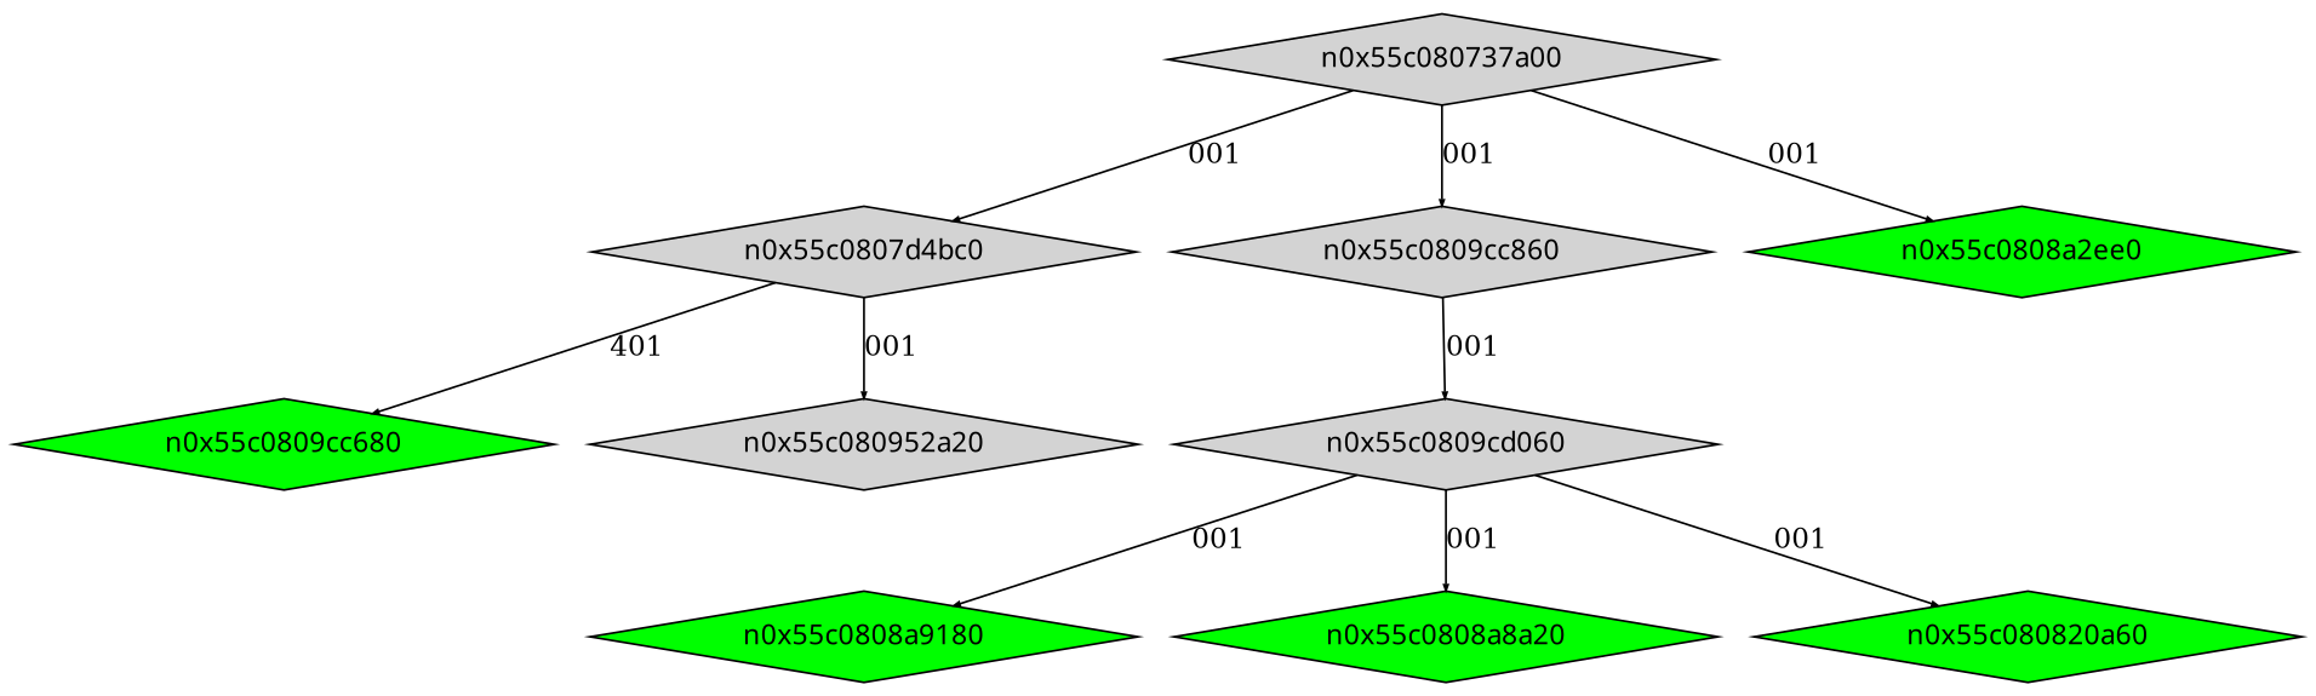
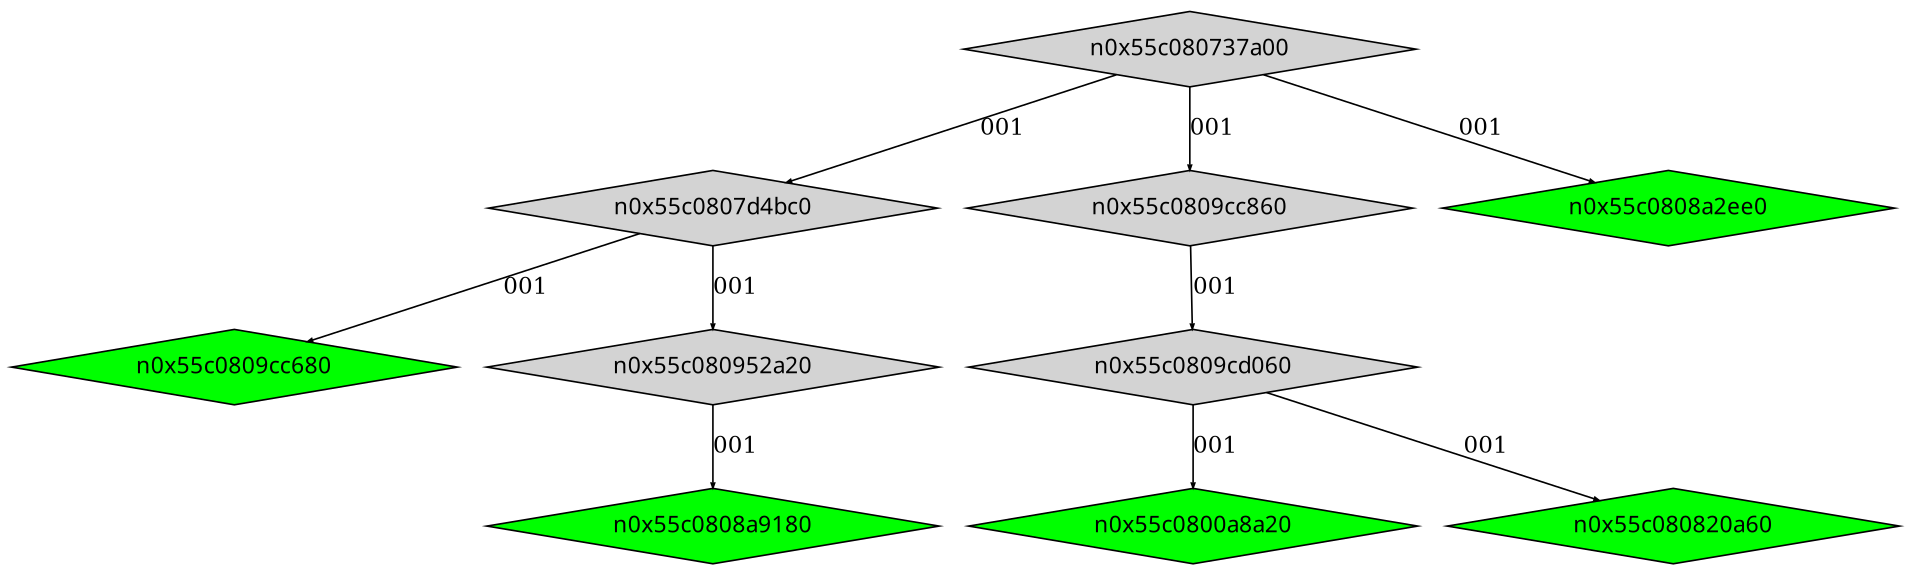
  digraph {
    node [fontname=Terminus shape=diamond style=filled]
    edge [arrowsize=.3]
    n0x55c080737a00 [height=.1 width=.1]
    n0x55c0807d4bc0 [height=.1 width=.1]
    n0x55c0809cc860 [height=.1 width=.1]
    n0x55c0808a2ee0 [fillcolor=green height=.1 width=.1]
    n0x55c0809cc680 [fillcolor=green height=.1 width=.1]
    n0x55c080952a20 [height=.1 width=.1]
    n0x55c0809cd060 [height=.1 width=.1]
    n0x55c0808a9180 [fillcolor=green height=.1 width=.1]
-   n0x55c0808a8a20 [fillcolor=green height=.1 width=.1]
+   n0x55c0808a8a20 [fillcolor=green height=.1 width=.1 label=n0x55c0800a8a20]
    n0x55c080820a60 [fillcolor=green height=.1 width=.1]
    n0x55c080737a00 -> n0x55c0807d4bc0 [label=001]
    n0x55c080737a00 -> n0x55c0809cc860 [label=001]
    n0x55c080737a00 -> n0x55c0808a2ee0 [label=001]
-   n0x55c0807d4bc0 -> n0x55c0809cc680 [label=401]
+   n0x55c0807d4bc0 -> n0x55c0809cc680 [label=001]
    n0x55c0807d4bc0 -> n0x55c080952a20 [label=001]
    n0x55c0809cc860 -> n0x55c0809cd060 [label=001]
-   n0x55c0809cd060 -> n0x55c0808a9180 [label=001]
+   n0x55c080952a20 -> n0x55c0808a9180 [label=001]
    n0x55c0809cd060 -> n0x55c0808a8a20 [label=001]
    n0x55c0809cd060 -> n0x55c080820a60 [label=001]
  }
